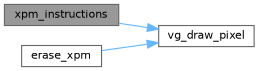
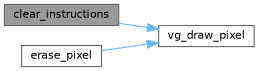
  digraph {
    rankdir=LR
    node [color=grey40 fillcolor=white fontname=Helvetica fontsize=10 shape=box style=filled]
    edge [color=steelblue1 fontname=Helvetica fontsize=10 labelfontname=Helvetica labelfontsize=10 style=solid]
-   n1 [color=gray40 fillcolor=grey60 fontcolor=black height=0.2 label=xpm_instructions width=0.4]
+   n1 [color=gray40 fillcolor=grey60 fontcolor=black height=0.2 label=clear_instructions width=0.4]
    n2 [height=0.2 label=vg_draw_pixel width=0.4]
-   n3 [height=0.2 label=erase_xpm width=0.4]
+   n3 [height=0.2 label=erase_pixel width=0.4]
    n1 -> n2
    n3 -> n2
  }
